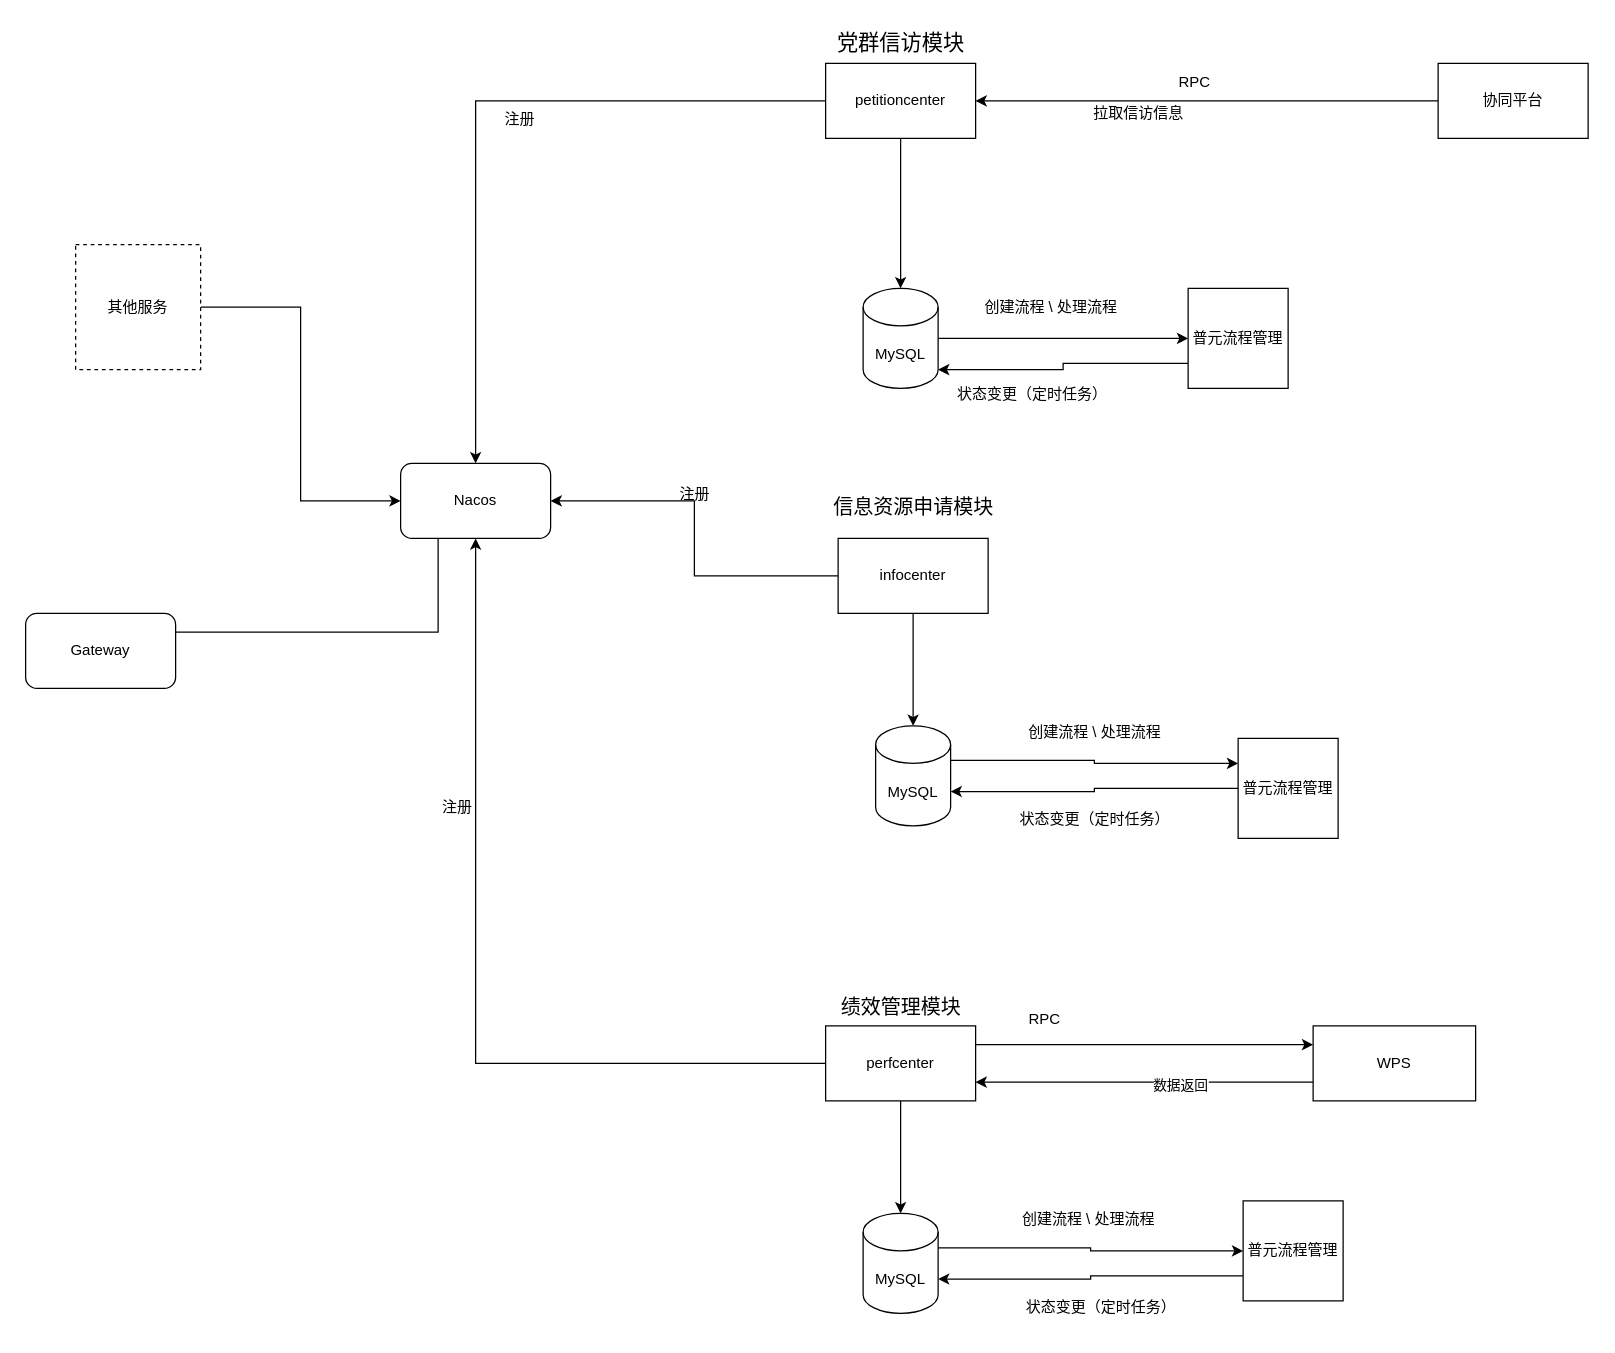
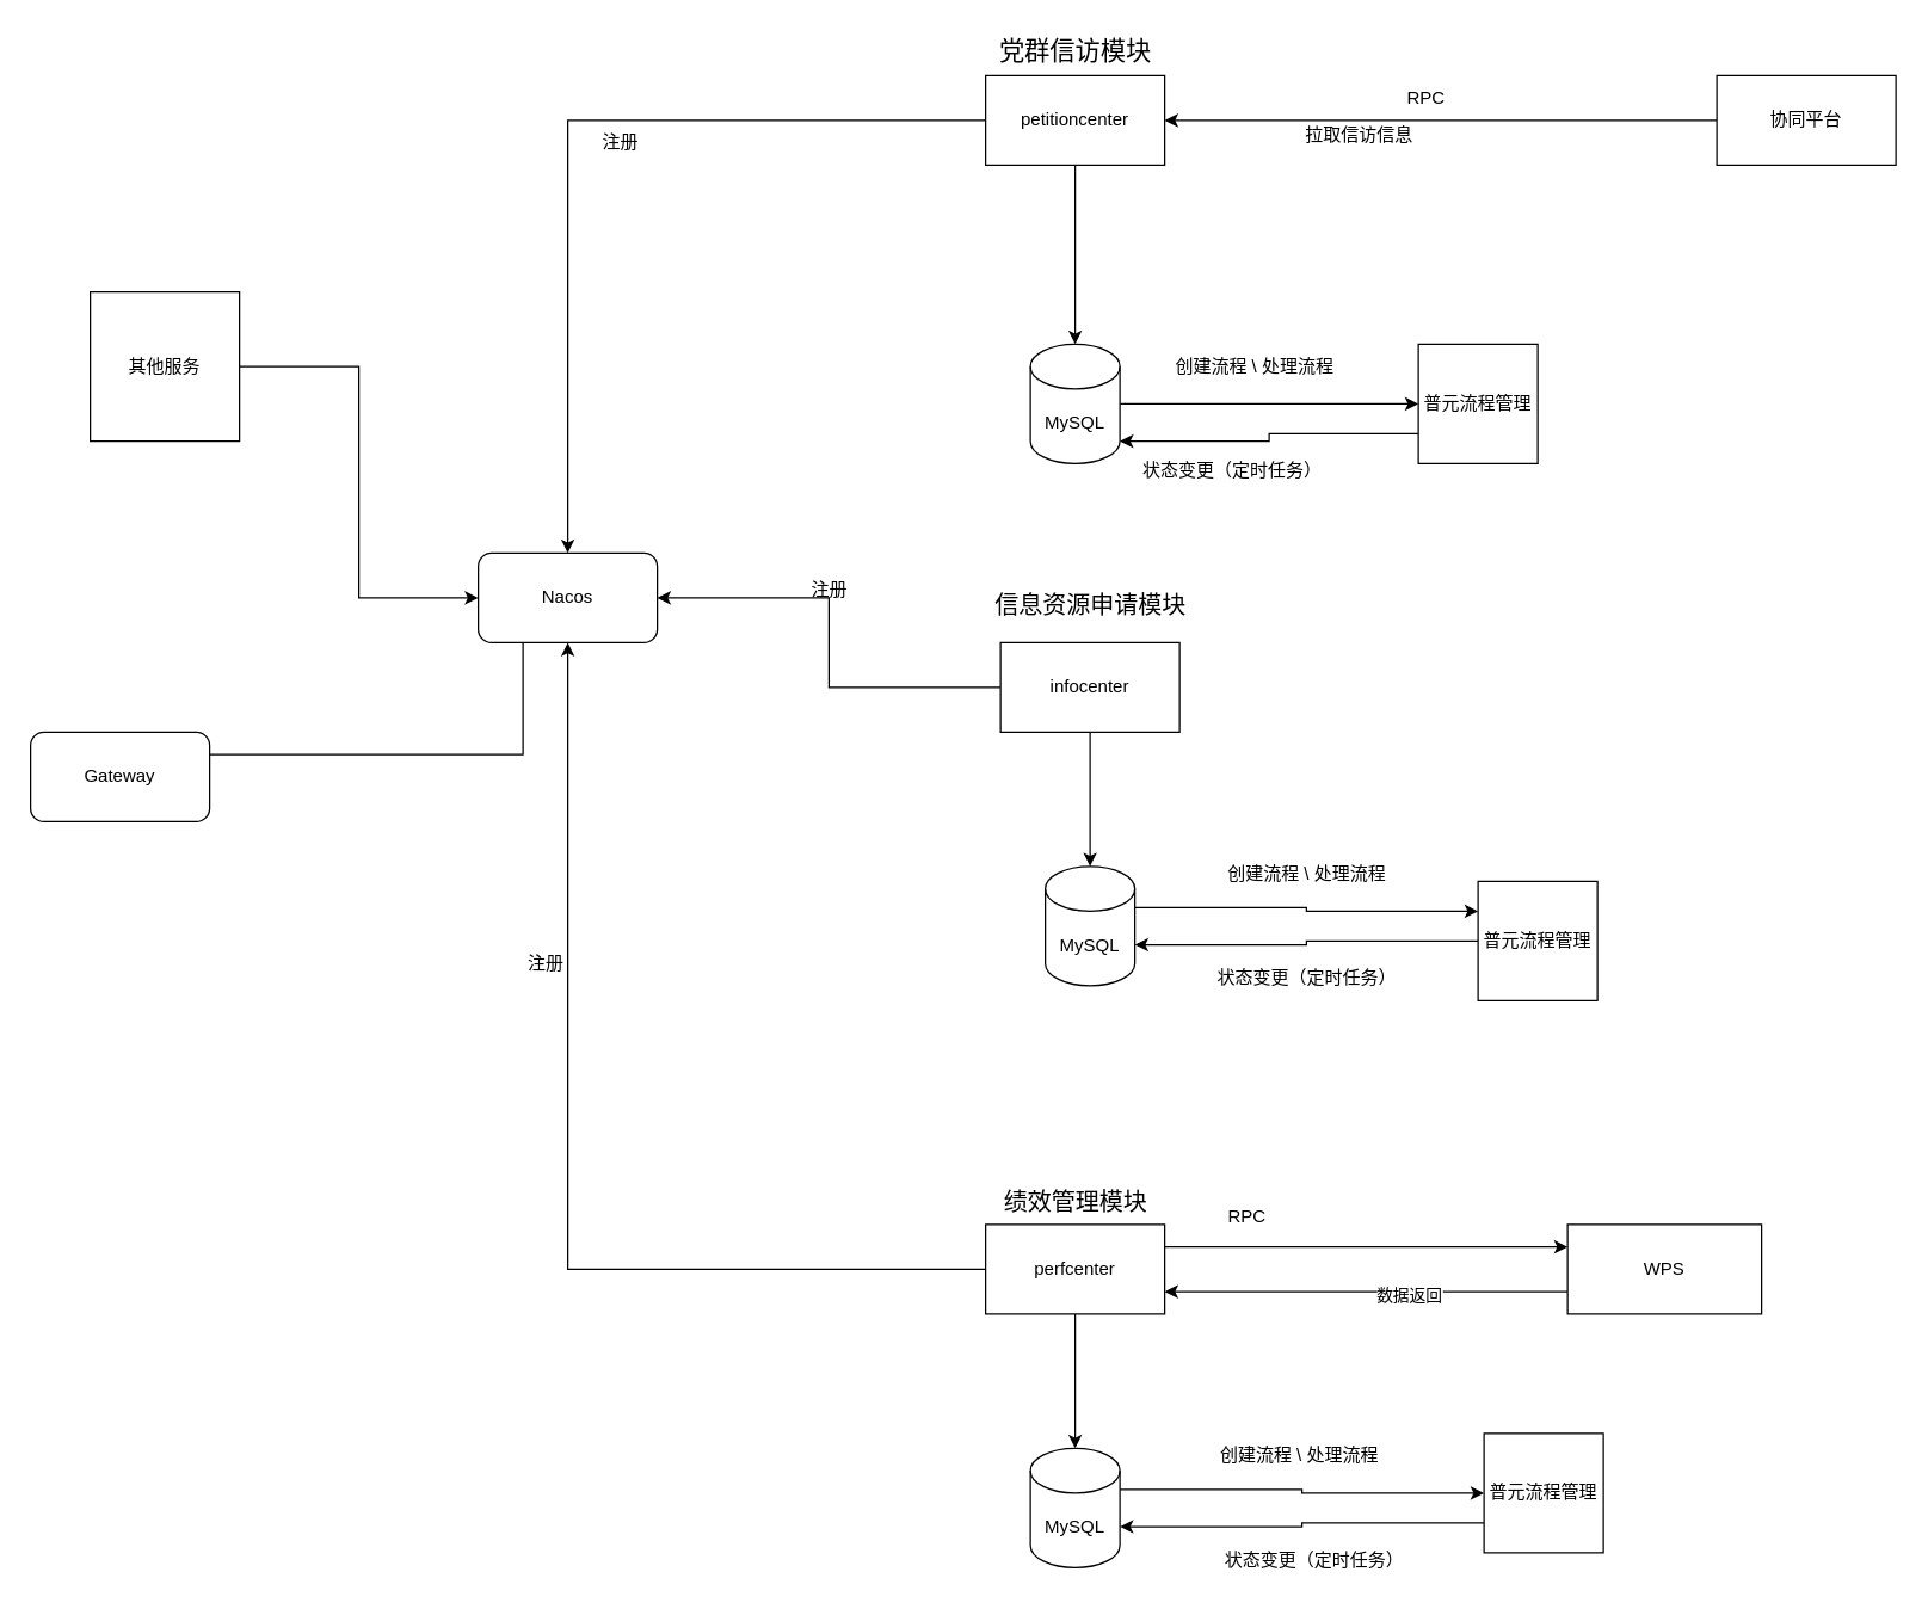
  <mxCell id="0" />
  <mxCell id="1" parent="0" />
  <mxCell id="2" style="edgeStyle=orthogonalEdgeStyle;rounded=0;orthogonalLoop=1;jettySize=auto;html=1;exitX=0.5;exitY=1;exitDx=0;exitDy=0;" parent="1" source="4" edge="1"><mxGeometry relative="1" as="geometry"><mxPoint x="720" y="230" as="targetPoint" /></mxGeometry></mxCell>
  <mxCell id="3" style="edgeStyle=orthogonalEdgeStyle;rounded=0;orthogonalLoop=1;jettySize=auto;html=1;exitX=0;exitY=0.5;exitDx=0;exitDy=0;" edge="1" parent="1" source="4" target="45"><mxGeometry relative="1" as="geometry" /></mxCell>
  <mxCell id="4" value="petitioncenter" style="rounded=0;whiteSpace=wrap;html=1;" parent="1" vertex="1"><mxGeometry x="660" y="50" width="120" height="60" as="geometry" /></mxCell>
  <mxCell id="5" value="&lt;font style=&quot;font-size: 17px;&quot;&gt;党群信访模块&lt;/font&gt;" style="text;html=1;align=center;verticalAlign=middle;resizable=0;points=[];autosize=1;strokeColor=none;fillColor=none;" parent="1" vertex="1"><mxGeometry x="655" y="20" width="130" height="30" as="geometry" /></mxCell>
  <mxCell id="6" style="edgeStyle=orthogonalEdgeStyle;rounded=0;orthogonalLoop=1;jettySize=auto;html=1;exitX=0;exitY=0.5;exitDx=0;exitDy=0;" parent="1" source="7" target="4" edge="1"><mxGeometry relative="1" as="geometry" /></mxCell>
  <mxCell id="7" value="协同平台" style="rounded=0;whiteSpace=wrap;html=1;" parent="1" vertex="1"><mxGeometry x="1150" y="50" width="120" height="60" as="geometry" /></mxCell>
  <mxCell id="8" value="RPC" style="text;html=1;align=center;verticalAlign=middle;resizable=0;points=[];autosize=1;strokeColor=none;fillColor=none;" parent="1" vertex="1"><mxGeometry x="930" y="50" width="50" height="30" as="geometry" /></mxCell>
  <mxCell id="9" value="拉取信访信息" style="text;html=1;align=center;verticalAlign=middle;resizable=0;points=[];autosize=1;strokeColor=none;fillColor=none;" parent="1" vertex="1"><mxGeometry x="860" y="75" width="100" height="30" as="geometry" /></mxCell>
  <mxCell id="10" style="edgeStyle=orthogonalEdgeStyle;rounded=0;orthogonalLoop=1;jettySize=auto;html=1;exitX=1;exitY=0.5;exitDx=0;exitDy=0;exitPerimeter=0;entryX=0;entryY=0.5;entryDx=0;entryDy=0;" parent="1" source="11" target="14" edge="1"><mxGeometry relative="1" as="geometry" /></mxCell>
  <mxCell id="11" value="MySQL" style="shape=cylinder3;whiteSpace=wrap;html=1;boundedLbl=1;backgroundOutline=1;size=15;" parent="1" vertex="1"><mxGeometry x="690" y="230" width="60" height="80" as="geometry" /></mxCell>
  <mxCell id="12" value="注册" style="text;html=1;align=center;verticalAlign=middle;resizable=0;points=[];autosize=1;strokeColor=none;fillColor=none;" parent="1" vertex="1"><mxGeometry x="390" y="80" width="50" height="30" as="geometry" /></mxCell>
  <mxCell id="13" style="edgeStyle=orthogonalEdgeStyle;rounded=0;orthogonalLoop=1;jettySize=auto;html=1;exitX=0;exitY=0.75;exitDx=0;exitDy=0;entryX=1;entryY=1;entryDx=0;entryDy=-15;entryPerimeter=0;" parent="1" source="14" target="11" edge="1"><mxGeometry relative="1" as="geometry" /></mxCell>
  <mxCell id="14" value="普元流程管理" style="whiteSpace=wrap;html=1;aspect=fixed;" parent="1" vertex="1"><mxGeometry x="950" y="230" width="80" height="80" as="geometry" /></mxCell>
  <mxCell id="15" value="创建流程 \ 处理流程" style="text;html=1;align=center;verticalAlign=middle;resizable=0;points=[];autosize=1;strokeColor=none;fillColor=none;" parent="1" vertex="1"><mxGeometry x="775" y="230" width="130" height="30" as="geometry" /></mxCell>
  <mxCell id="16" value="状态变更（定时任务）" style="text;html=1;align=center;verticalAlign=middle;resizable=0;points=[];autosize=1;strokeColor=none;fillColor=none;" parent="1" vertex="1"><mxGeometry x="755" y="300" width="140" height="30" as="geometry" /></mxCell>
  <mxCell id="17" style="edgeStyle=orthogonalEdgeStyle;rounded=0;orthogonalLoop=1;jettySize=auto;html=1;entryX=0.5;entryY=0;entryDx=0;entryDy=0;entryPerimeter=0;" edge="1" parent="1" source="19" target="21"><mxGeometry relative="1" as="geometry" /></mxCell>
  <mxCell id="18" style="edgeStyle=orthogonalEdgeStyle;rounded=0;orthogonalLoop=1;jettySize=auto;html=1;exitX=0;exitY=0.5;exitDx=0;exitDy=0;entryX=1;entryY=0.5;entryDx=0;entryDy=0;" edge="1" parent="1" source="19" target="45"><mxGeometry relative="1" as="geometry" /></mxCell>
  <mxCell id="19" value="infocenter" style="rounded=0;whiteSpace=wrap;html=1;" vertex="1" parent="1"><mxGeometry x="670" y="430" width="120" height="60" as="geometry" /></mxCell>
  <mxCell id="20" style="edgeStyle=orthogonalEdgeStyle;rounded=0;orthogonalLoop=1;jettySize=auto;html=1;exitX=1;exitY=0;exitDx=0;exitDy=27.5;exitPerimeter=0;entryX=0;entryY=0.25;entryDx=0;entryDy=0;" edge="1" parent="1" source="21" target="23"><mxGeometry relative="1" as="geometry" /></mxCell>
  <mxCell id="21" value="MySQL" style="shape=cylinder3;whiteSpace=wrap;html=1;boundedLbl=1;backgroundOutline=1;size=15;" vertex="1" parent="1"><mxGeometry x="700" y="580" width="60" height="80" as="geometry" /></mxCell>
  <mxCell id="22" style="edgeStyle=orthogonalEdgeStyle;rounded=0;orthogonalLoop=1;jettySize=auto;html=1;exitX=0;exitY=0.5;exitDx=0;exitDy=0;entryX=1;entryY=0;entryDx=0;entryDy=52.5;entryPerimeter=0;" edge="1" parent="1" source="23" target="21"><mxGeometry relative="1" as="geometry" /></mxCell>
  <mxCell id="23" value="普元流程管理" style="whiteSpace=wrap;html=1;aspect=fixed;" vertex="1" parent="1"><mxGeometry x="990" y="590" width="80" height="80" as="geometry" /></mxCell>
  <mxCell id="24" value="创建流程 \ 处理流程" style="text;html=1;align=center;verticalAlign=middle;resizable=0;points=[];autosize=1;strokeColor=none;fillColor=none;" vertex="1" parent="1"><mxGeometry x="810" y="570" width="130" height="30" as="geometry" /></mxCell>
  <mxCell id="25" value="状态变更（定时任务）" style="text;html=1;align=center;verticalAlign=middle;resizable=0;points=[];autosize=1;strokeColor=none;fillColor=none;" vertex="1" parent="1"><mxGeometry x="805" y="640" width="140" height="30" as="geometry" /></mxCell>
  <mxCell id="26" value="&lt;font style=&quot;font-size: 16px;&quot;&gt;绩效管理模块&lt;/font&gt;" style="text;html=1;align=center;verticalAlign=middle;resizable=0;points=[];autosize=1;strokeColor=none;fillColor=none;" vertex="1" parent="1"><mxGeometry x="660" y="790" width="120" height="30" as="geometry" /></mxCell>
  <mxCell id="27" style="edgeStyle=orthogonalEdgeStyle;rounded=0;orthogonalLoop=1;jettySize=auto;html=1;exitX=0.5;exitY=1;exitDx=0;exitDy=0;entryX=0.5;entryY=0;entryDx=0;entryDy=0;entryPerimeter=0;" edge="1" parent="1" source="30" target="34"><mxGeometry relative="1" as="geometry" /></mxCell>
  <mxCell id="28" style="edgeStyle=orthogonalEdgeStyle;rounded=0;orthogonalLoop=1;jettySize=auto;html=1;exitX=1;exitY=0.25;exitDx=0;exitDy=0;entryX=0;entryY=0.25;entryDx=0;entryDy=0;" edge="1" parent="1" source="30" target="41"><mxGeometry relative="1" as="geometry" /></mxCell>
  <mxCell id="29" style="edgeStyle=orthogonalEdgeStyle;rounded=0;orthogonalLoop=1;jettySize=auto;html=1;exitX=0;exitY=0.5;exitDx=0;exitDy=0;entryX=0.5;entryY=1;entryDx=0;entryDy=0;" edge="1" parent="1" source="30" target="45"><mxGeometry relative="1" as="geometry"><mxPoint x="390" y="470" as="targetPoint" /></mxGeometry></mxCell>
  <mxCell id="30" value="perfcenter" style="rounded=0;whiteSpace=wrap;html=1;" vertex="1" parent="1"><mxGeometry x="660" y="820" width="120" height="60" as="geometry" /></mxCell>
  <mxCell id="31" value="注册" style="text;html=1;align=center;verticalAlign=middle;resizable=0;points=[];autosize=1;strokeColor=none;fillColor=none;" vertex="1" parent="1"><mxGeometry x="530" y="380" width="50" height="30" as="geometry" /></mxCell>
  <mxCell id="32" value="注册" style="text;html=1;align=center;verticalAlign=middle;resizable=0;points=[];autosize=1;strokeColor=none;fillColor=none;" vertex="1" parent="1"><mxGeometry x="340" y="630" width="50" height="30" as="geometry" /></mxCell>
  <mxCell id="33" style="edgeStyle=orthogonalEdgeStyle;rounded=0;orthogonalLoop=1;jettySize=auto;html=1;exitX=1;exitY=0;exitDx=0;exitDy=27.5;exitPerimeter=0;" edge="1" parent="1" source="34" target="36"><mxGeometry relative="1" as="geometry" /></mxCell>
  <mxCell id="34" value="MySQL" style="shape=cylinder3;whiteSpace=wrap;html=1;boundedLbl=1;backgroundOutline=1;size=15;" vertex="1" parent="1"><mxGeometry x="690" y="970" width="60" height="80" as="geometry" /></mxCell>
  <mxCell id="35" style="edgeStyle=orthogonalEdgeStyle;rounded=0;orthogonalLoop=1;jettySize=auto;html=1;exitX=0;exitY=0.75;exitDx=0;exitDy=0;entryX=1;entryY=0;entryDx=0;entryDy=52.5;entryPerimeter=0;" edge="1" parent="1" source="36" target="34"><mxGeometry relative="1" as="geometry" /></mxCell>
  <mxCell id="36" value="普元流程管理" style="whiteSpace=wrap;html=1;aspect=fixed;" vertex="1" parent="1"><mxGeometry x="994" y="960" width="80" height="80" as="geometry" /></mxCell>
  <mxCell id="37" value="创建流程 \ 处理流程" style="text;html=1;align=center;verticalAlign=middle;resizable=0;points=[];autosize=1;strokeColor=none;fillColor=none;" vertex="1" parent="1"><mxGeometry x="805" y="960" width="130" height="30" as="geometry" /></mxCell>
  <mxCell id="38" value="状态变更（定时任务）" style="text;html=1;align=center;verticalAlign=middle;resizable=0;points=[];autosize=1;strokeColor=none;fillColor=none;" vertex="1" parent="1"><mxGeometry x="810" y="1030" width="140" height="30" as="geometry" /></mxCell>
  <mxCell id="39" style="edgeStyle=orthogonalEdgeStyle;rounded=0;orthogonalLoop=1;jettySize=auto;html=1;exitX=0;exitY=0.75;exitDx=0;exitDy=0;entryX=1;entryY=0.75;entryDx=0;entryDy=0;" edge="1" parent="1" source="41" target="30"><mxGeometry relative="1" as="geometry" /></mxCell>
  <mxCell id="40" value="数据返回" style="edgeLabel;html=1;align=center;verticalAlign=middle;resizable=0;points=[];" vertex="1" connectable="0" parent="39"><mxGeometry x="-0.207" y="2" relative="1" as="geometry"><mxPoint as="offset" /></mxGeometry></mxCell>
  <mxCell id="41" value="WPS" style="rounded=0;whiteSpace=wrap;html=1;" vertex="1" parent="1"><mxGeometry x="1050" y="820" width="130" height="60" as="geometry" /></mxCell>
  <mxCell id="42" value="RPC" style="text;html=1;align=center;verticalAlign=middle;resizable=0;points=[];autosize=1;strokeColor=none;fillColor=none;" vertex="1" parent="1"><mxGeometry x="810" y="800" width="50" height="30" as="geometry" /></mxCell>
  <mxCell id="43" style="edgeStyle=orthogonalEdgeStyle;rounded=0;orthogonalLoop=1;jettySize=auto;html=1;exitX=1;exitY=0.5;exitDx=0;exitDy=0;entryX=0;entryY=0.5;entryDx=0;entryDy=0;" edge="1" parent="1" source="44" target="45"><mxGeometry relative="1" as="geometry" /></mxCell>
- <mxCell id="44" value="其他服务" style="whiteSpace=wrap;html=1;aspect=fixed;dashed=1;" vertex="1" parent="1"><mxGeometry x="60" y="195" width="100" height="100" as="geometry" /></mxCell>
+ <mxCell id="44" value="其他服务" style="whiteSpace=wrap;html=1;aspect=fixed;" vertex="1" parent="1"><mxGeometry x="60" y="195" width="100" height="100" as="geometry" /></mxCell>
  <mxCell id="45" value="Nacos" style="rounded=1;whiteSpace=wrap;html=1;" vertex="1" parent="1"><mxGeometry x="320" y="370" width="120" height="60" as="geometry" /></mxCell>
  <mxCell id="46" value="信息资源申请模块" style="text;html=1;align=center;verticalAlign=middle;resizable=0;points=[];autosize=1;strokeColor=none;fillColor=none;fontSize=16;" vertex="1" parent="1"><mxGeometry x="655" y="390" width="150" height="30" as="geometry" /></mxCell>
  <mxCell id="47" style="edgeStyle=orthogonalEdgeStyle;rounded=0;orthogonalLoop=1;jettySize=auto;html=1;exitX=1;exitY=0.25;exitDx=0;exitDy=0;entryX=0.25;entryY=1;entryDx=0;entryDy=0;endArrow=none;" edge="1" parent="1" source="48" target="45"><mxGeometry relative="1" as="geometry" /></mxCell>
  <mxCell id="48" value="Gateway" style="rounded=1;whiteSpace=wrap;html=1;" vertex="1" parent="1"><mxGeometry x="20" y="490" width="120" height="60" as="geometry" /></mxCell>
